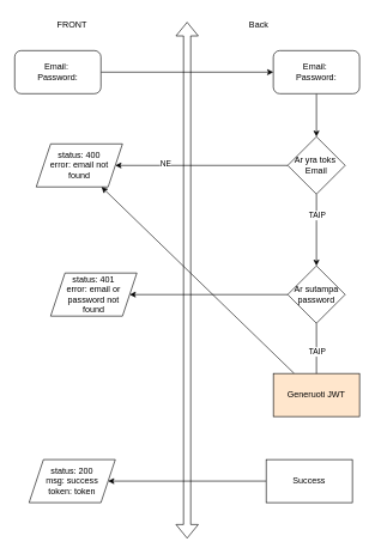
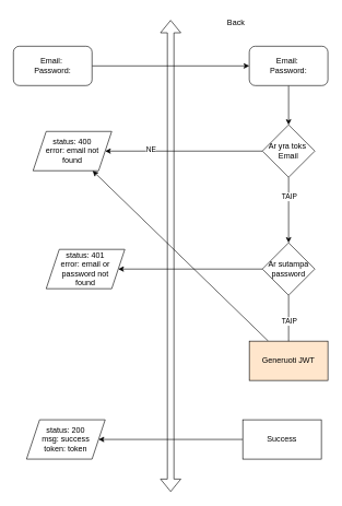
  <mxCell id="0" />
  <mxCell id="1" parent="0" />
  <mxCell id="2" style="edgeStyle=none;html=1;" parent="1" source="3" edge="1"><mxGeometry relative="1" as="geometry"><mxPoint x="380" y="100" as="targetPoint" /></mxGeometry></mxCell>
  <mxCell id="3" value="Email:&amp;nbsp;&lt;br&gt;Password:" style="rounded=1;whiteSpace=wrap;html=1;" parent="1" vertex="1"><mxGeometry x="20" y="70" width="120" height="60" as="geometry" /></mxCell>
  <mxCell id="4" value="" style="shape=flexArrow;endArrow=classic;startArrow=classic;html=1;" parent="1" edge="1"><mxGeometry width="100" height="100" relative="1" as="geometry"><mxPoint x="260" y="750" as="sourcePoint" /><mxPoint x="260" y="30" as="targetPoint" /></mxGeometry></mxCell>
- <mxCell id="5" value="FRONT" style="text;html=1;strokeColor=none;fillColor=none;align=center;verticalAlign=middle;whiteSpace=wrap;rounded=0;" parent="1" vertex="1"><mxGeometry x="70" y="20" width="60" height="30" as="geometry" /></mxCell>
  <mxCell id="6" value="Back" style="text;html=1;strokeColor=none;fillColor=none;align=center;verticalAlign=middle;whiteSpace=wrap;rounded=0;" parent="1" vertex="1"><mxGeometry x="330" y="20" width="60" height="30" as="geometry" /></mxCell>
  <mxCell id="7" style="edgeStyle=none;html=1;entryX=0.5;entryY=0;entryDx=0;entryDy=0;" parent="1" source="8" target="13" edge="1"><mxGeometry relative="1" as="geometry" /></mxCell>
  <mxCell id="8" value="Email:&amp;nbsp;&lt;br&gt;Password:" style="rounded=1;whiteSpace=wrap;html=1;" parent="1" vertex="1"><mxGeometry x="380" y="70" width="120" height="60" as="geometry" /></mxCell>
  <mxCell id="9" style="edgeStyle=none;html=1;" parent="1" source="13" edge="1"><mxGeometry relative="1" as="geometry"><mxPoint x="160" y="230" as="targetPoint" /></mxGeometry></mxCell>
  <mxCell id="10" value="NE" style="edgeLabel;html=1;align=center;verticalAlign=middle;resizable=0;points=[];" parent="9" vertex="1" connectable="0"><mxGeometry x="0.424" y="-3" relative="1" as="geometry"><mxPoint as="offset" /></mxGeometry></mxCell>
  <mxCell id="11" style="edgeStyle=none;html=1;" parent="1" source="13" edge="1"><mxGeometry relative="1" as="geometry"><mxPoint x="440" y="370" as="targetPoint" /></mxGeometry></mxCell>
  <mxCell id="12" value="TAIP" style="edgeLabel;html=1;align=center;verticalAlign=middle;resizable=0;points=[];" parent="11" vertex="1" connectable="0"><mxGeometry x="-0.422" relative="1" as="geometry"><mxPoint as="offset" /></mxGeometry></mxCell>
  <mxCell id="13" value="Ar yra toks&amp;nbsp;&lt;br&gt;Email" style="rhombus;whiteSpace=wrap;html=1;" parent="1" vertex="1"><mxGeometry x="400" y="190" width="80" height="80" as="geometry" /></mxCell>
  <mxCell id="14" value="status: 400&lt;br&gt;error: email not &lt;br&gt;found" style="shape=parallelogram;perimeter=parallelogramPerimeter;whiteSpace=wrap;html=1;fixedSize=1;" parent="1" vertex="1"><mxGeometry x="50" y="200" width="120" height="60" as="geometry" /></mxCell>
  <mxCell id="15" style="edgeStyle=none;html=1;" parent="1" source="18" edge="1"><mxGeometry relative="1" as="geometry"><mxPoint x="180" y="410" as="targetPoint" /></mxGeometry></mxCell>
  <mxCell id="16" style="edgeStyle=none;html=1;" parent="1" source="18" edge="1"><mxGeometry relative="1" as="geometry"><mxPoint x="440" y="580" as="targetPoint" /></mxGeometry></mxCell>
  <mxCell id="17" value="TAIP" style="edgeLabel;html=1;align=center;verticalAlign=middle;resizable=0;points=[];" parent="16" vertex="1" connectable="0"><mxGeometry x="-0.407" relative="1" as="geometry"><mxPoint as="offset" /></mxGeometry></mxCell>
  <mxCell id="18" value="Ar sutampa&lt;br&gt;password" style="rhombus;whiteSpace=wrap;html=1;" parent="1" vertex="1"><mxGeometry x="400" y="370" width="80" height="80" as="geometry" /></mxCell>
  <mxCell id="19" value="status: 401&lt;br&gt;error: email or password not &lt;br&gt;found" style="shape=parallelogram;perimeter=parallelogramPerimeter;whiteSpace=wrap;html=1;fixedSize=1;" parent="1" vertex="1"><mxGeometry x="70" y="380" width="120" height="60" as="geometry" /></mxCell>
  <mxCell id="20" style="edgeStyle=none;html=1;" parent="1" source="21" edge="1"><mxGeometry relative="1" as="geometry"><mxPoint x="150" y="670" as="targetPoint" /></mxGeometry></mxCell>
  <mxCell id="21" value="Success" style="rounded=0;whiteSpace=wrap;html=1;" parent="1" vertex="1"><mxGeometry x="370" y="640" width="120" height="60" as="geometry" /></mxCell>
  <mxCell id="22" value="status: 200&lt;br&gt;msg: success&lt;br&gt;token: token" style="shape=parallelogram;perimeter=parallelogramPerimeter;whiteSpace=wrap;html=1;fixedSize=1;" parent="1" vertex="1"><mxGeometry x="40" y="640" width="120" height="60" as="geometry" /></mxCell>
  <mxCell id="23" style="edgeStyle=none;html=1;" edge="1" parent="1" source="24" target="14"><mxGeometry relative="1" as="geometry" /></mxCell>
  <mxCell id="24" value="Generuoti JWT" style="rounded=0;whiteSpace=wrap;html=1;fillColor=#ffe6cc;" vertex="1" parent="1"><mxGeometry x="380" y="520" width="120" height="60" as="geometry" /></mxCell>
